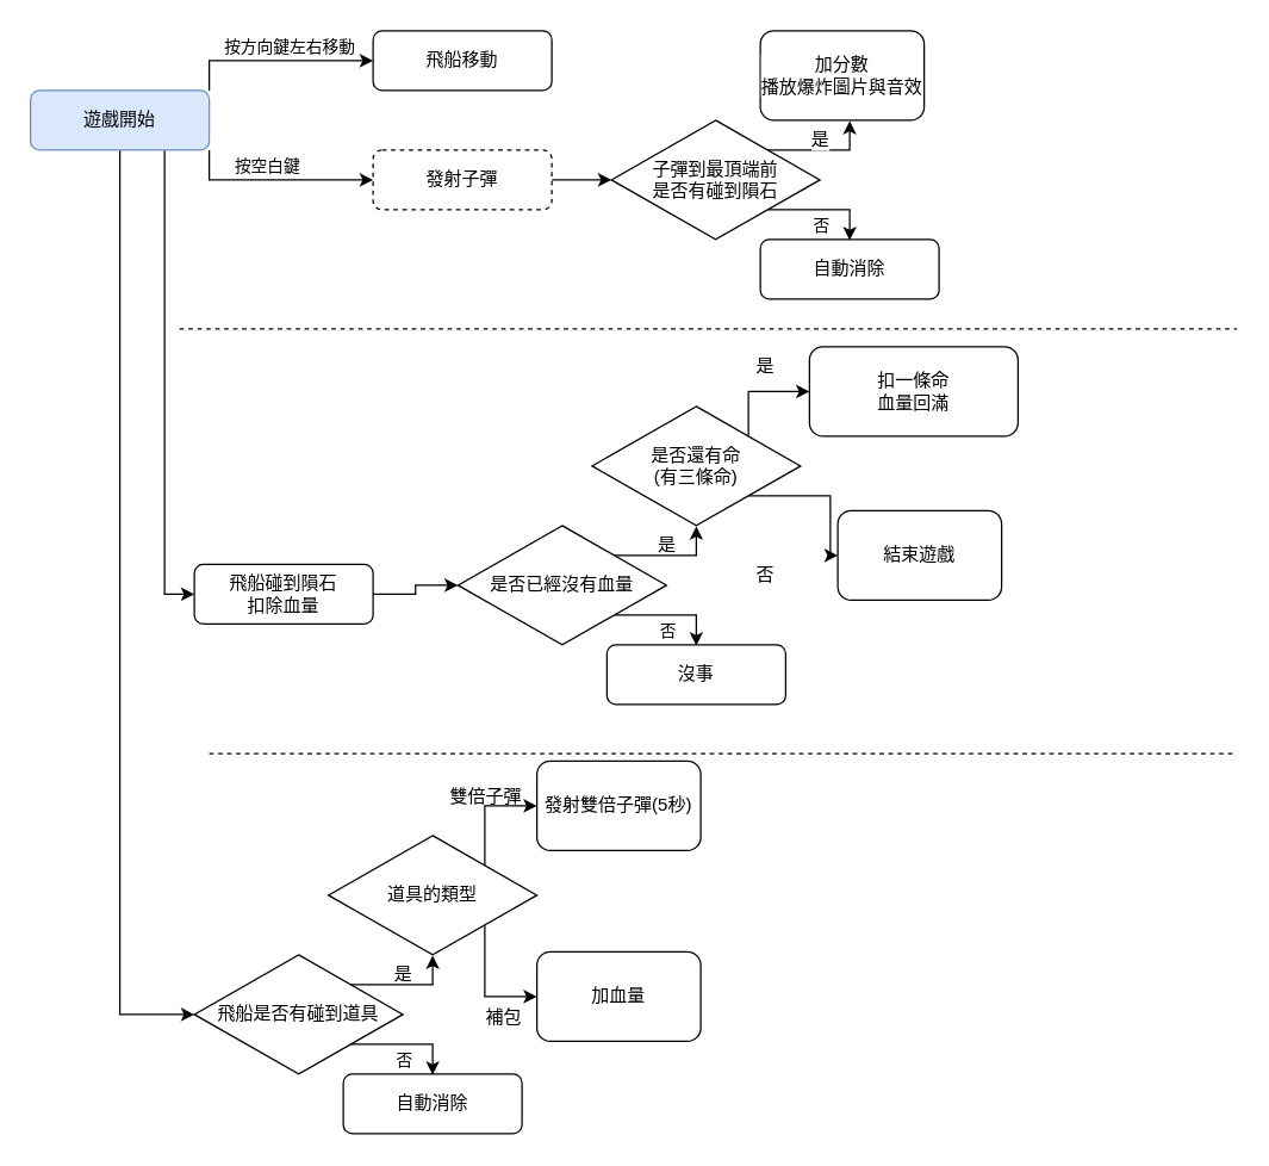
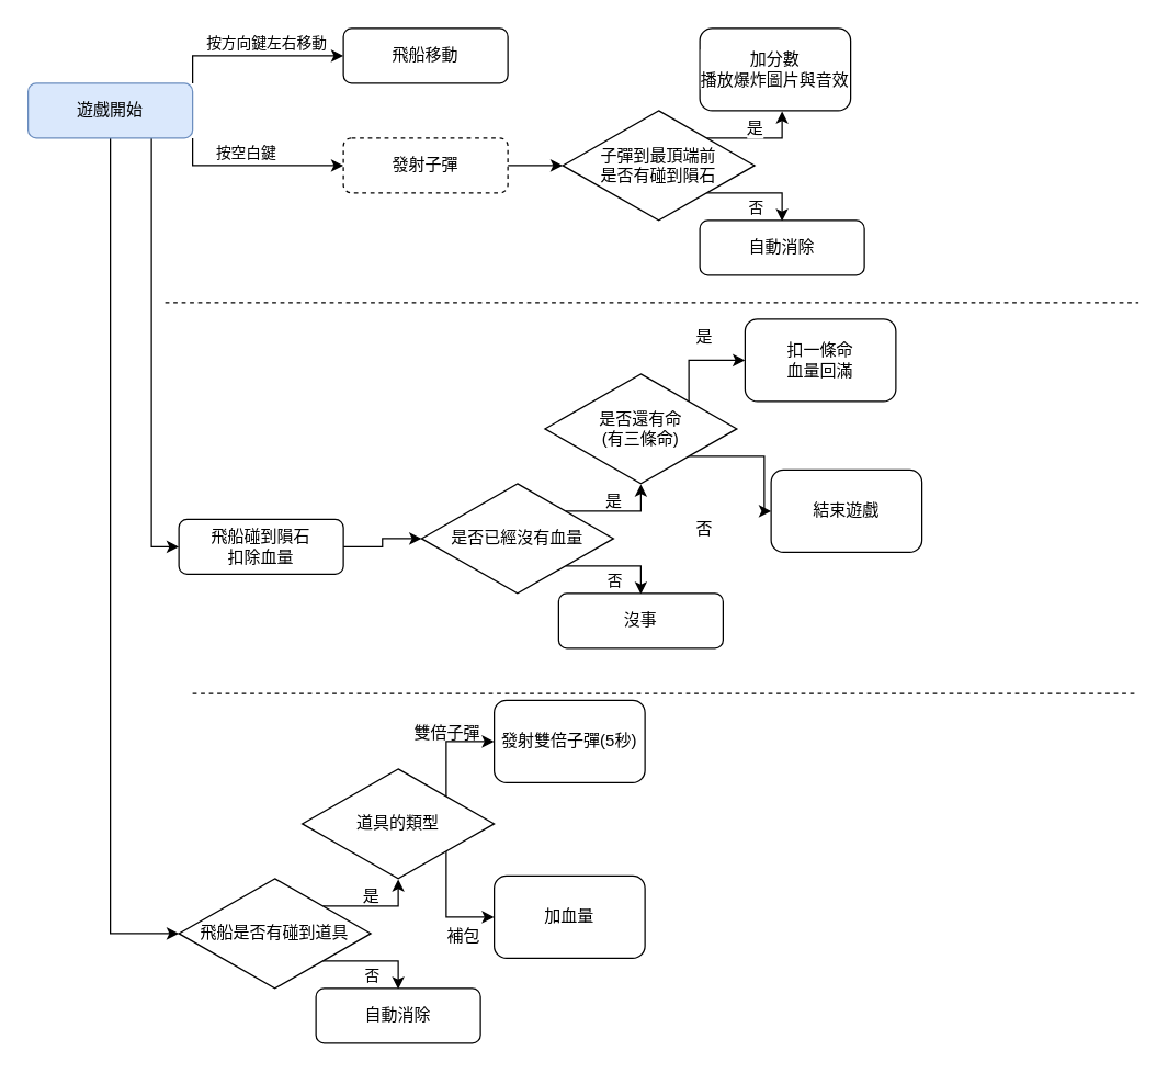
  <mxCell id="0" />
  <mxCell id="1" parent="0" />
  <mxCell id="2" style="edgeStyle=orthogonalEdgeStyle;rounded=0;orthogonalLoop=1;jettySize=auto;html=1;exitX=1;exitY=0;exitDx=0;exitDy=0;entryX=0;entryY=0.5;entryDx=0;entryDy=0;fontColor=default;labelBackgroundColor=default;" edge="1" parent="1" source="7" target="8"><mxGeometry relative="1" as="geometry"><mxPoint x="210" y="40" as="targetPoint" /></mxGeometry></mxCell>
  <mxCell id="3" value="按方向鍵左右移動" style="edgeLabel;html=1;align=center;verticalAlign=middle;resizable=0;points=[];fontColor=default;labelBackgroundColor=default;" vertex="1" connectable="0" parent="2"><mxGeometry x="0.171" y="3" relative="1" as="geometry"><mxPoint x="-3" y="-7" as="offset" /></mxGeometry></mxCell>
  <mxCell id="4" style="edgeStyle=orthogonalEdgeStyle;rounded=0;orthogonalLoop=1;jettySize=auto;html=1;exitX=1;exitY=1;exitDx=0;exitDy=0;entryX=0;entryY=0.5;entryDx=0;entryDy=0;fontColor=default;labelBackgroundColor=default;" edge="1" parent="1" source="7" target="11"><mxGeometry relative="1" as="geometry" /></mxCell>
  <mxCell id="5" style="edgeStyle=orthogonalEdgeStyle;rounded=0;orthogonalLoop=1;jettySize=auto;html=1;exitX=0.5;exitY=1;exitDx=0;exitDy=0;entryX=0;entryY=0.5;entryDx=0;entryDy=0;" edge="1" parent="1" source="7" target="22"><mxGeometry relative="1" as="geometry" /></mxCell>
  <mxCell id="6" style="edgeStyle=orthogonalEdgeStyle;rounded=0;orthogonalLoop=1;jettySize=auto;html=1;exitX=0.75;exitY=1;exitDx=0;exitDy=0;entryX=0;entryY=0.5;entryDx=0;entryDy=0;" edge="1" parent="1" source="7" target="46"><mxGeometry relative="1" as="geometry" /></mxCell>
  <mxCell id="7" value="遊戲開始" style="rounded=1;whiteSpace=wrap;html=1;fontSize=12;glass=0;strokeWidth=1;shadow=0;fillColor=#dae8fc;strokeColor=#6c8ebf;" parent="1" vertex="1"><mxGeometry x="20" y="60" width="120" height="40" as="geometry" /></mxCell>
  <mxCell id="8" value="飛船移動" style="rounded=1;whiteSpace=wrap;html=1;fontSize=12;glass=0;strokeWidth=1;shadow=0;fontColor=default;labelBackgroundColor=default;" parent="1" vertex="1"><mxGeometry x="250" y="20" width="120" height="40" as="geometry" /></mxCell>
  <mxCell id="9" value="按空白鍵" style="edgeLabel;html=1;align=center;verticalAlign=middle;resizable=0;points=[];fontColor=default;labelBackgroundColor=default;" vertex="1" connectable="0" parent="1"><mxGeometry x="178" y="110" as="geometry" /></mxCell>
  <mxCell id="10" style="edgeStyle=orthogonalEdgeStyle;rounded=0;orthogonalLoop=1;jettySize=auto;html=1;exitX=1;exitY=0.5;exitDx=0;exitDy=0;entryX=0;entryY=0.5;entryDx=0;entryDy=0;fontColor=default;labelBackgroundColor=default;" edge="1" parent="1" source="11" target="15"><mxGeometry relative="1" as="geometry" /></mxCell>
  <mxCell id="11" value="發射子彈" style="rounded=1;whiteSpace=wrap;html=1;fontSize=12;glass=0;strokeWidth=1;shadow=0;fontColor=default;labelBackgroundColor=default;dashed=1;" vertex="1" parent="1"><mxGeometry x="250" y="100" width="120" height="40" as="geometry" /></mxCell>
  <mxCell id="12" style="edgeStyle=orthogonalEdgeStyle;rounded=0;orthogonalLoop=1;jettySize=auto;html=1;exitX=1;exitY=0;exitDx=0;exitDy=0;fontColor=default;labelBackgroundColor=default;" edge="1" parent="1" source="15"><mxGeometry relative="1" as="geometry"><mxPoint x="570" y="80" as="targetPoint" /></mxGeometry></mxCell>
  <mxCell id="13" style="edgeStyle=orthogonalEdgeStyle;rounded=0;orthogonalLoop=1;jettySize=auto;html=1;exitX=1;exitY=1;exitDx=0;exitDy=0;fontColor=default;labelBackgroundColor=default;" edge="1" parent="1" source="15"><mxGeometry relative="1" as="geometry"><mxPoint x="570" y="160" as="targetPoint" /></mxGeometry></mxCell>
  <mxCell id="14" value="否" style="edgeLabel;html=1;align=center;verticalAlign=middle;resizable=0;points=[];fontColor=default;labelBackgroundColor=default;" vertex="1" connectable="0" parent="13"><mxGeometry x="-0.216" y="-1" relative="1" as="geometry"><mxPoint x="5" y="9" as="offset" /></mxGeometry></mxCell>
  <mxCell id="15" value="子彈到最頂端前&lt;div&gt;是否有碰到隕石&lt;/div&gt;" style="rhombus;whiteSpace=wrap;html=1;fontColor=default;labelBackgroundColor=default;" vertex="1" parent="1"><mxGeometry x="410" y="80" width="140" height="80" as="geometry" /></mxCell>
  <mxCell id="16" value="是" style="text;html=1;align=center;verticalAlign=middle;resizable=0;points=[];autosize=1;strokeColor=none;fillColor=none;fontColor=default;labelBackgroundColor=default;" vertex="1" parent="1"><mxGeometry x="530" y="78" width="40" height="30" as="geometry" /></mxCell>
  <mxCell id="17" value="自動消除" style="rounded=1;whiteSpace=wrap;html=1;fontSize=12;glass=0;strokeWidth=1;shadow=0;" vertex="1" parent="1"><mxGeometry x="510" y="160" width="120" height="40" as="geometry" /></mxCell>
  <mxCell id="18" value="加分數&lt;div&gt;播放爆炸圖片與音效&lt;/div&gt;" style="rounded=1;whiteSpace=wrap;html=1;fontSize=12;glass=0;strokeWidth=1;shadow=0;fontColor=default;labelBackgroundColor=default;" vertex="1" parent="1"><mxGeometry x="510" y="20" width="110" height="60" as="geometry" /></mxCell>
  <mxCell id="19" style="edgeStyle=orthogonalEdgeStyle;rounded=0;orthogonalLoop=1;jettySize=auto;html=1;exitX=1;exitY=0;exitDx=0;exitDy=0;" edge="1" parent="1" source="22"><mxGeometry relative="1" as="geometry"><mxPoint x="290" y="640" as="targetPoint" /></mxGeometry></mxCell>
  <mxCell id="20" style="edgeStyle=orthogonalEdgeStyle;rounded=0;orthogonalLoop=1;jettySize=auto;html=1;exitX=1;exitY=1;exitDx=0;exitDy=0;" edge="1" parent="1" source="22"><mxGeometry relative="1" as="geometry"><mxPoint x="290" y="720" as="targetPoint" /></mxGeometry></mxCell>
  <mxCell id="21" value="否" style="edgeLabel;html=1;align=center;verticalAlign=middle;resizable=0;points=[];" vertex="1" connectable="0" parent="20"><mxGeometry x="-0.216" y="-1" relative="1" as="geometry"><mxPoint x="5" y="9" as="offset" /></mxGeometry></mxCell>
  <mxCell id="22" value="飛船是否有碰到道具" style="rhombus;whiteSpace=wrap;html=1;" vertex="1" parent="1"><mxGeometry x="130" y="640" width="140" height="80" as="geometry" /></mxCell>
  <mxCell id="23" value="是" style="text;html=1;align=center;verticalAlign=middle;resizable=0;points=[];autosize=1;strokeColor=none;fillColor=none;" vertex="1" parent="1"><mxGeometry x="250" y="638" width="40" height="30" as="geometry" /></mxCell>
  <mxCell id="24" value="自動消除" style="rounded=1;whiteSpace=wrap;html=1;fontSize=12;glass=0;strokeWidth=1;shadow=0;" vertex="1" parent="1"><mxGeometry x="230" y="720" width="120" height="40" as="geometry" /></mxCell>
  <mxCell id="25" style="edgeStyle=orthogonalEdgeStyle;rounded=0;orthogonalLoop=1;jettySize=auto;html=1;exitX=1;exitY=1;exitDx=0;exitDy=0;entryX=0;entryY=0.5;entryDx=0;entryDy=0;" edge="1" parent="1" source="26" target="28"><mxGeometry relative="1" as="geometry" /></mxCell>
  <mxCell id="26" value="道具的類型" style="rhombus;whiteSpace=wrap;html=1;" vertex="1" parent="1"><mxGeometry x="220" y="560" width="140" height="80" as="geometry" /></mxCell>
  <mxCell id="27" value="發射雙倍子彈(5秒)" style="rounded=1;whiteSpace=wrap;html=1;fontSize=12;glass=0;strokeWidth=1;shadow=0;" vertex="1" parent="1"><mxGeometry x="360" y="510" width="110" height="60" as="geometry" /></mxCell>
  <mxCell id="28" value="加血量" style="rounded=1;whiteSpace=wrap;html=1;fontSize=12;glass=0;strokeWidth=1;shadow=0;" vertex="1" parent="1"><mxGeometry x="360" y="638" width="110" height="60" as="geometry" /></mxCell>
  <mxCell id="29" value="&lt;span style=&quot;color: rgb(0, 0, 0); font-family: Helvetica; font-size: 12px; font-style: normal; font-variant-ligatures: normal; font-variant-caps: normal; font-weight: 400; letter-spacing: normal; orphans: 2; text-align: center; text-indent: 0px; text-transform: none; widows: 2; word-spacing: 0px; -webkit-text-stroke-width: 0px; white-space: normal; background-color: rgb(251, 251, 251); text-decoration-thickness: initial; text-decoration-style: initial; text-decoration-color: initial; display: inline !important; float: none;&quot;&gt;雙倍子彈&lt;/span&gt;" style="text;whiteSpace=wrap;html=1;" vertex="1" parent="1"><mxGeometry x="300" y="520" width="80" height="40" as="geometry" /></mxCell>
  <mxCell id="30" style="edgeStyle=orthogonalEdgeStyle;rounded=0;orthogonalLoop=1;jettySize=auto;html=1;exitX=1;exitY=0;exitDx=0;exitDy=0;entryX=0.75;entryY=0.5;entryDx=0;entryDy=0;entryPerimeter=0;" edge="1" parent="1" source="26" target="29"><mxGeometry relative="1" as="geometry" /></mxCell>
  <mxCell id="31" value="&lt;div style=&quot;text-align: center;&quot;&gt;&lt;span style=&quot;background-color: initial;&quot;&gt;補包&lt;/span&gt;&lt;/div&gt;" style="text;whiteSpace=wrap;html=1;" vertex="1" parent="1"><mxGeometry x="324" y="668" width="80" height="40" as="geometry" /></mxCell>
  <mxCell id="32" style="edgeStyle=orthogonalEdgeStyle;rounded=0;orthogonalLoop=1;jettySize=auto;html=1;exitX=1;exitY=0;exitDx=0;exitDy=0;" edge="1" parent="1" source="35"><mxGeometry relative="1" as="geometry"><mxPoint x="467" y="352" as="targetPoint" /></mxGeometry></mxCell>
  <mxCell id="33" style="edgeStyle=orthogonalEdgeStyle;rounded=0;orthogonalLoop=1;jettySize=auto;html=1;exitX=1;exitY=1;exitDx=0;exitDy=0;" edge="1" parent="1" source="35"><mxGeometry relative="1" as="geometry"><mxPoint x="467" y="432" as="targetPoint" /></mxGeometry></mxCell>
  <mxCell id="34" value="否" style="edgeLabel;html=1;align=center;verticalAlign=middle;resizable=0;points=[];" vertex="1" connectable="0" parent="33"><mxGeometry x="-0.216" y="-1" relative="1" as="geometry"><mxPoint x="5" y="9" as="offset" /></mxGeometry></mxCell>
  <mxCell id="35" value="是否已經沒有血量" style="rhombus;whiteSpace=wrap;html=1;" vertex="1" parent="1"><mxGeometry x="307" y="352" width="140" height="80" as="geometry" /></mxCell>
  <mxCell id="36" value="是" style="text;html=1;align=center;verticalAlign=middle;resizable=0;points=[];autosize=1;strokeColor=none;fillColor=none;" vertex="1" parent="1"><mxGeometry x="427" y="350" width="40" height="30" as="geometry" /></mxCell>
  <mxCell id="37" value="沒事" style="rounded=1;whiteSpace=wrap;html=1;fontSize=12;glass=0;strokeWidth=1;shadow=0;" vertex="1" parent="1"><mxGeometry x="407" y="432" width="120" height="40" as="geometry" /></mxCell>
  <mxCell id="38" style="edgeStyle=orthogonalEdgeStyle;rounded=0;orthogonalLoop=1;jettySize=auto;html=1;exitX=1;exitY=1;exitDx=0;exitDy=0;entryX=0;entryY=0.5;entryDx=0;entryDy=0;" edge="1" parent="1" source="40" target="42"><mxGeometry relative="1" as="geometry"><mxPoint x="502" y="372" as="targetPoint" /></mxGeometry></mxCell>
  <mxCell id="39" style="edgeStyle=orthogonalEdgeStyle;rounded=0;orthogonalLoop=1;jettySize=auto;html=1;exitX=1;exitY=0;exitDx=0;exitDy=0;entryX=0;entryY=0.5;entryDx=0;entryDy=0;" edge="1" parent="1" source="40" target="41"><mxGeometry relative="1" as="geometry"><mxPoint x="523" y="252" as="targetPoint" /><Array as="points"><mxPoint x="502" y="262" /></Array></mxGeometry></mxCell>
  <mxCell id="40" value="是否還有命&lt;div&gt;(有三條命)&lt;/div&gt;" style="rhombus;whiteSpace=wrap;html=1;" vertex="1" parent="1"><mxGeometry x="397" y="272" width="140" height="80" as="geometry" /></mxCell>
- <mxCell id="41" value="扣一條命&lt;div&gt;血量回滿&lt;/div&gt;" style="rounded=1;whiteSpace=wrap;html=1;fontSize=12;glass=0;strokeWidth=1;shadow=0;" vertex="1" parent="1"><mxGeometry x="543" y="232" width="140" height="60" as="geometry" /></mxCell>
+ <mxCell id="41" value="扣一條命&lt;div&gt;血量回滿&lt;/div&gt;" style="rounded=1;whiteSpace=wrap;html=1;fontSize=12;glass=0;strokeWidth=1;shadow=0;" vertex="1" parent="1"><mxGeometry x="543" y="232" width="110" height="60" as="geometry" /></mxCell>
  <mxCell id="42" value="結束遊戲" style="rounded=1;whiteSpace=wrap;html=1;fontSize=12;glass=0;strokeWidth=1;shadow=0;" vertex="1" parent="1"><mxGeometry x="562" y="342" width="110" height="60" as="geometry" /></mxCell>
  <mxCell id="43" value="是" style="text;html=1;align=center;verticalAlign=middle;resizable=0;points=[];autosize=1;strokeColor=none;fillColor=none;" vertex="1" parent="1"><mxGeometry x="493" y="230" width="40" height="30" as="geometry" /></mxCell>
  <mxCell id="44" value="否" style="text;html=1;align=center;verticalAlign=middle;resizable=0;points=[];autosize=1;strokeColor=none;fillColor=none;" vertex="1" parent="1"><mxGeometry x="493" y="370" width="40" height="30" as="geometry" /></mxCell>
  <mxCell id="45" style="edgeStyle=orthogonalEdgeStyle;rounded=0;orthogonalLoop=1;jettySize=auto;html=1;exitX=1;exitY=0.5;exitDx=0;exitDy=0;entryX=0;entryY=0.5;entryDx=0;entryDy=0;" edge="1" parent="1" source="46" target="35"><mxGeometry relative="1" as="geometry" /></mxCell>
  <mxCell id="46" value="飛船碰到隕石&lt;br&gt;扣除血量" style="rounded=1;whiteSpace=wrap;html=1;fontSize=12;glass=0;strokeWidth=1;shadow=0;" vertex="1" parent="1"><mxGeometry x="130" y="378" width="120" height="40" as="geometry" /></mxCell>
  <mxCell id="47" value="" style="endArrow=none;dashed=1;html=1;rounded=0;" edge="1" parent="1"><mxGeometry width="50" height="50" relative="1" as="geometry"><mxPoint x="120" y="220" as="sourcePoint" /><mxPoint x="830" y="220" as="targetPoint" /></mxGeometry></mxCell>
  <mxCell id="48" value="" style="endArrow=none;dashed=1;html=1;rounded=0;" edge="1" parent="1"><mxGeometry width="50" height="50" relative="1" as="geometry"><mxPoint x="140" y="505" as="sourcePoint" /><mxPoint x="830" y="505" as="targetPoint" /></mxGeometry></mxCell>
